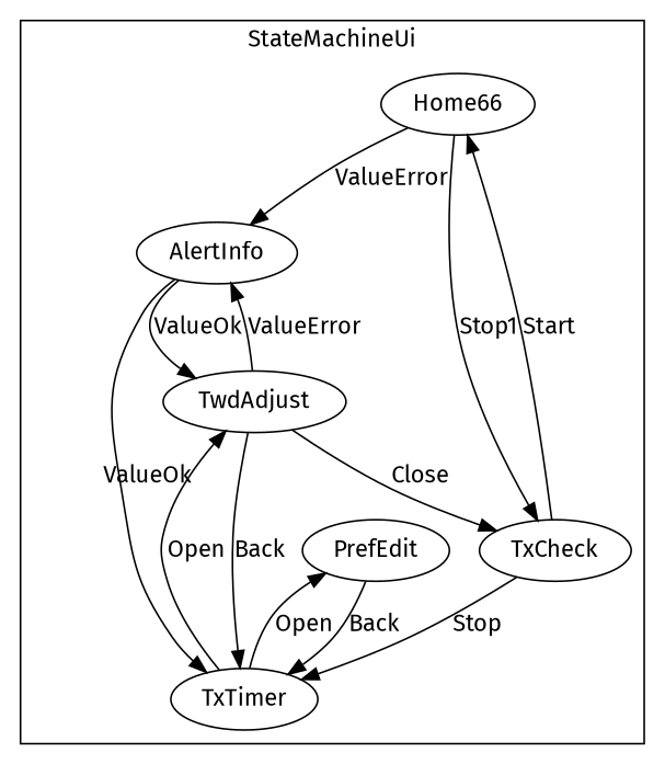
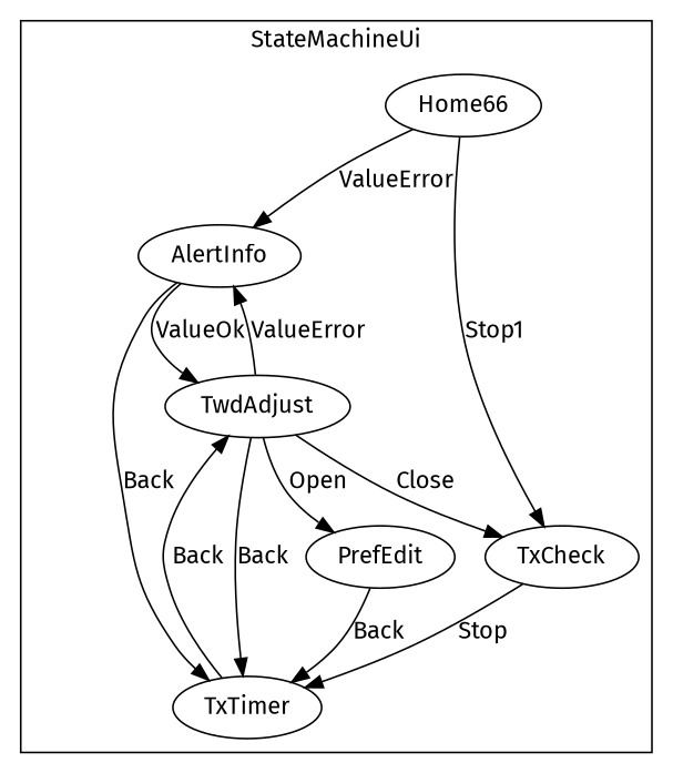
  digraph {
    compound=true
    fontname="Fira Sans"
    node [fontname="Fira Sans"]
    edge [fontname="Fira Sans"]
    n1 [label=Home66]
    n2 [label=AlertInfo]
    n3 [label=TxCheck]
    n4 [label=TwdAdjust]
    n5 [label=TxTimer]
    n6 [label=PrefEdit]
    subgraph cluster_1 {
      label=StateMachineUi
      n1
      n2
      n3
      n4
      n5
      n6
    }
    n1 -> n2 [label=ValueError]
    n1 -> n3 [label=Stop1]
    n2 -> n4 [label=ValueOk]
-   n2 -> n5 [label=ValueOk]
-   n3 -> n1 [label=Start]
+   n2 -> n5 [label=Back]
    n3 -> n5 [label=Stop]
    n4 -> n2 [label=ValueError]
    n4 -> n3 [label=Close]
    n4 -> n5 [label=Back]
-   n5 -> n4 [label=Open]
-   n5 -> n6 [label=Open]
+   n5 -> n4 [label=Back]
+   n4 -> n6 [label=Open]
    n6 -> n5 [label=Back]
  }
